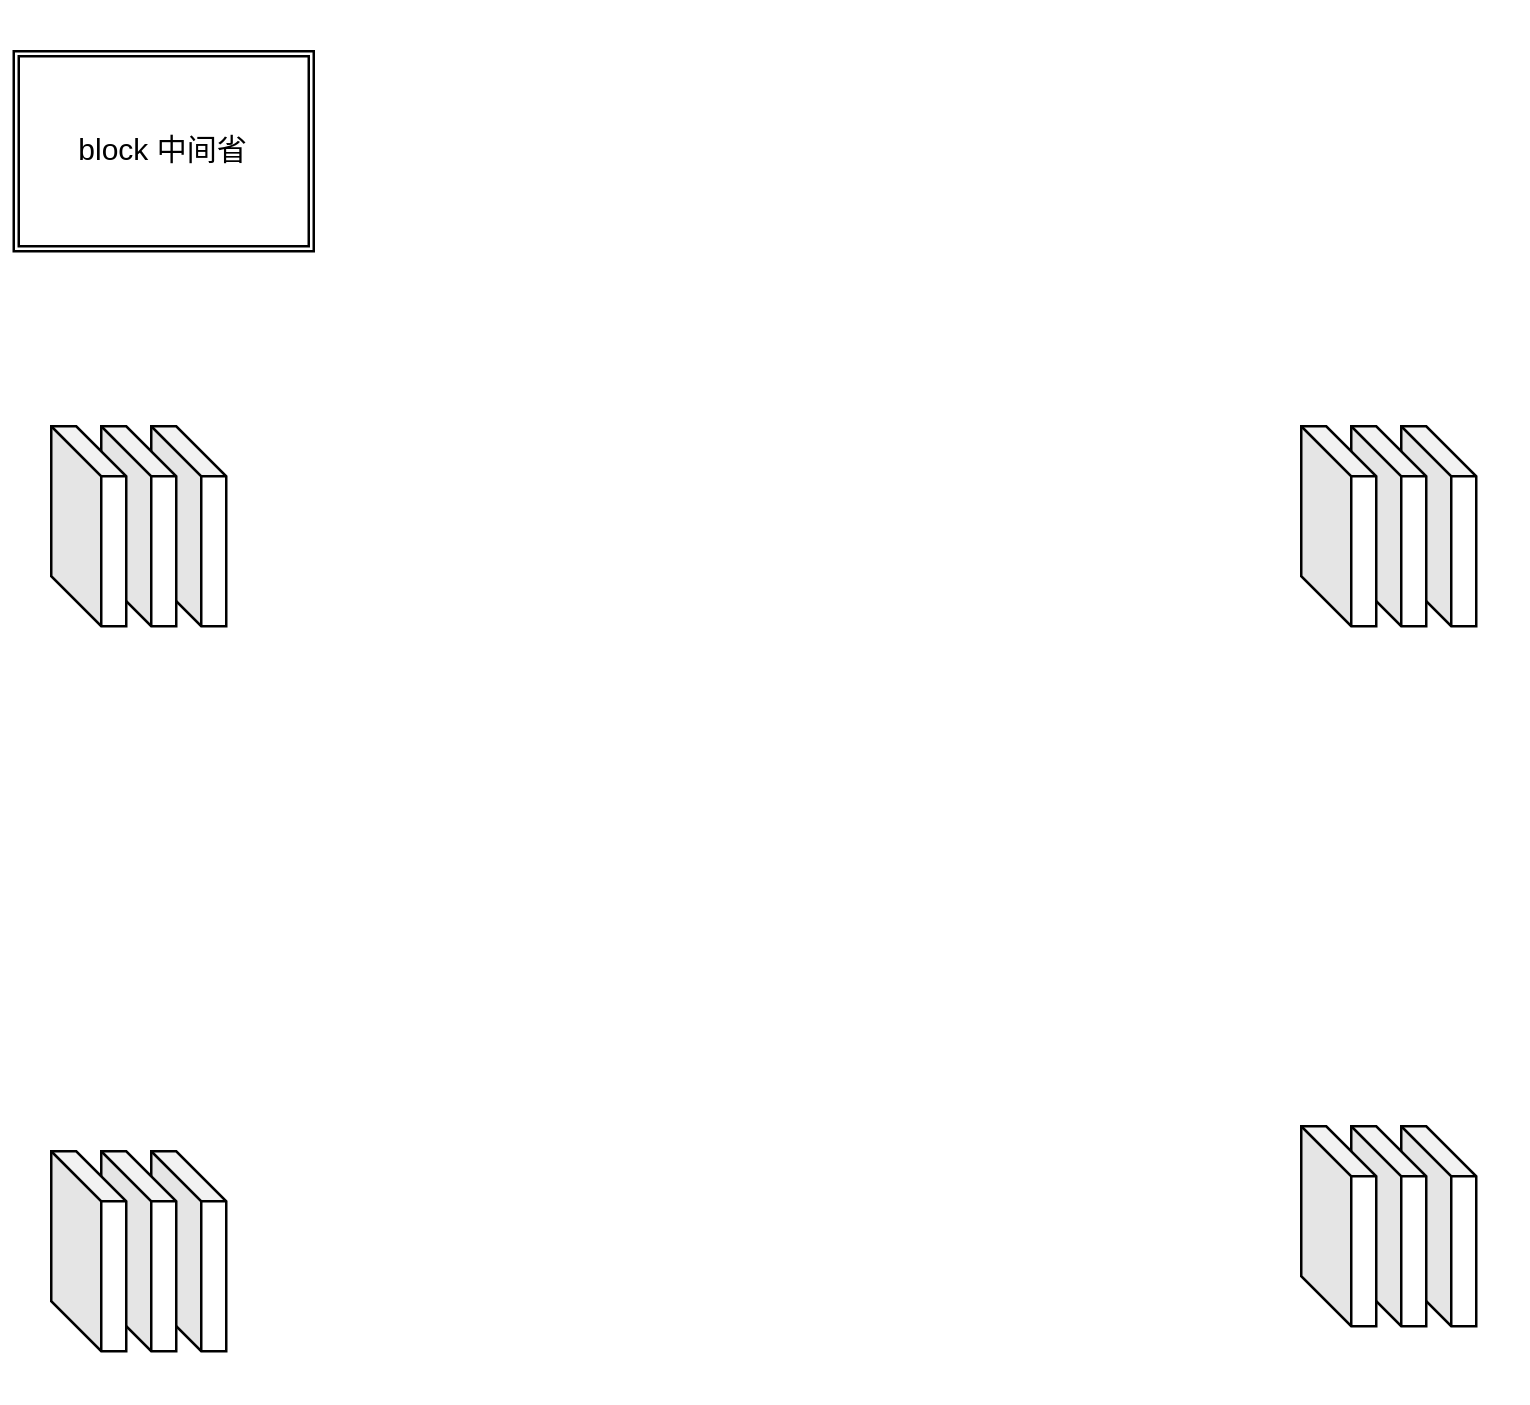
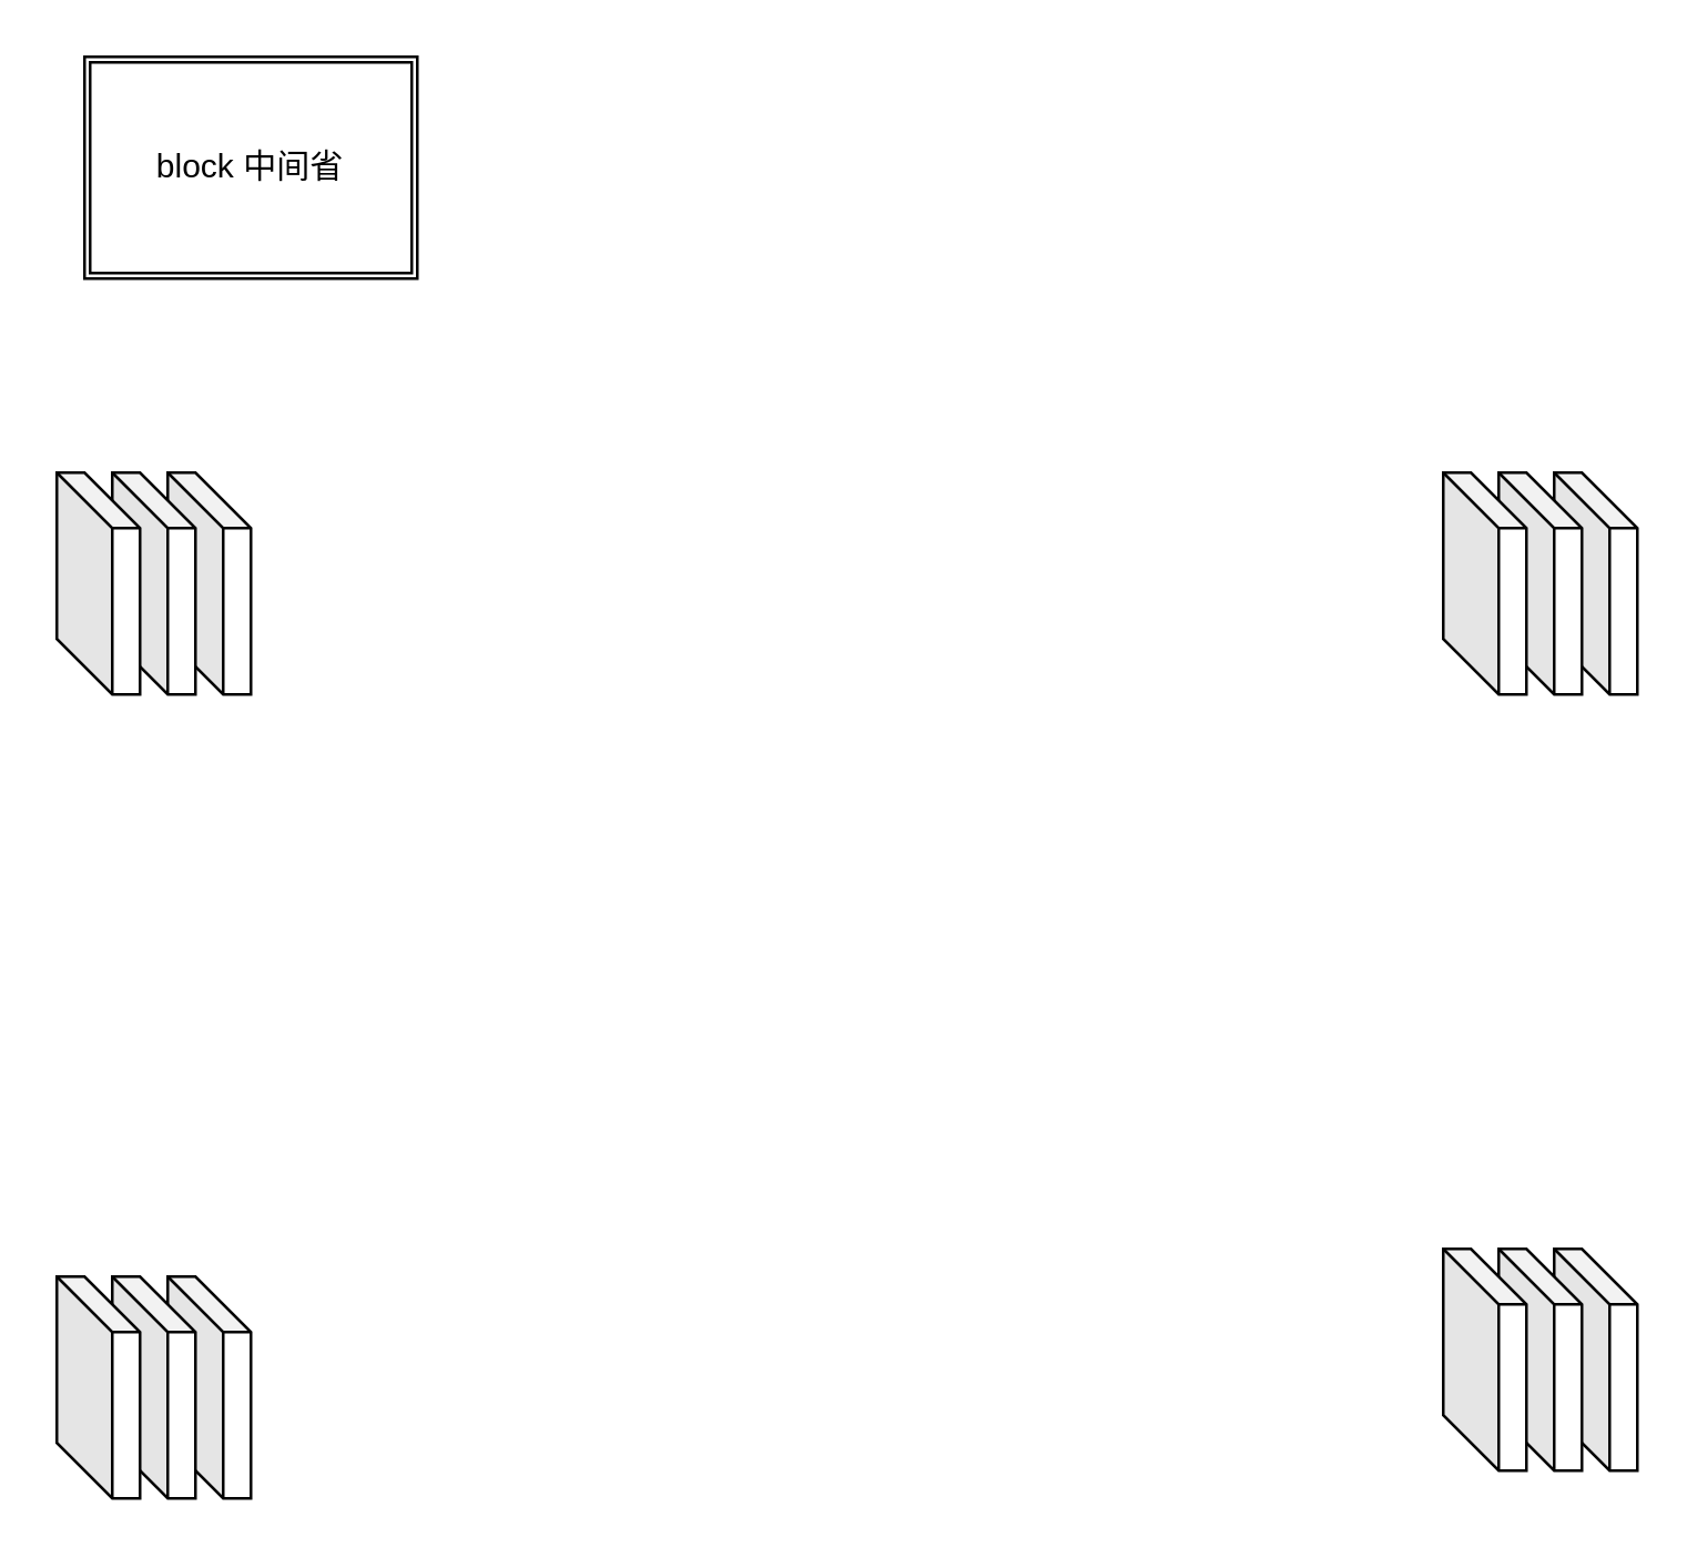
  <mxCell id="0" />
  <mxCell id="1" parent="0" />
  <mxCell id="2" value="" style="shape=cube;whiteSpace=wrap;html=1;boundedLbl=1;backgroundOutline=1;darkOpacity=0.05;darkOpacity2=0.1;" vertex="1" parent="1"><mxGeometry x="60" y="170" width="30" height="80" as="geometry" /></mxCell>
  <mxCell id="3" value="" style="shape=cube;whiteSpace=wrap;html=1;boundedLbl=1;backgroundOutline=1;darkOpacity=0.05;darkOpacity2=0.1;" vertex="1" parent="1"><mxGeometry x="40" y="170" width="30" height="80" as="geometry" /></mxCell>
  <mxCell id="4" value="" style="shape=cube;whiteSpace=wrap;html=1;boundedLbl=1;backgroundOutline=1;darkOpacity=0.05;darkOpacity2=0.1;" vertex="1" parent="1"><mxGeometry x="20" y="170" width="30" height="80" as="geometry" /></mxCell>
- <mxCell id="5" value="block 中间省" style="shape=ext;double=1;rounded=0;whiteSpace=wrap;html=1;" vertex="1" parent="1"><mxGeometry x="5" y="20" width="120" height="80" as="geometry" /></mxCell>
+ <mxCell id="5" value="block 中间省" style="shape=ext;double=1;rounded=0;whiteSpace=wrap;html=1;" vertex="1" parent="1"><mxGeometry x="30" y="20" width="120" height="80" as="geometry" /></mxCell>
  <mxCell id="6" value="" style="shape=cube;whiteSpace=wrap;html=1;boundedLbl=1;backgroundOutline=1;darkOpacity=0.05;darkOpacity2=0.1;" vertex="1" parent="1"><mxGeometry x="60" y="460" width="30" height="80" as="geometry" /></mxCell>
  <mxCell id="7" value="" style="shape=cube;whiteSpace=wrap;html=1;boundedLbl=1;backgroundOutline=1;darkOpacity=0.05;darkOpacity2=0.1;" vertex="1" parent="1"><mxGeometry x="40" y="460" width="30" height="80" as="geometry" /></mxCell>
  <mxCell id="8" value="" style="shape=cube;whiteSpace=wrap;html=1;boundedLbl=1;backgroundOutline=1;darkOpacity=0.05;darkOpacity2=0.1;" vertex="1" parent="1"><mxGeometry x="20" y="460" width="30" height="80" as="geometry" /></mxCell>
  <mxCell id="9" value="" style="shape=cube;whiteSpace=wrap;html=1;boundedLbl=1;backgroundOutline=1;darkOpacity=0.05;darkOpacity2=0.1;" vertex="1" parent="1"><mxGeometry x="560" y="170" width="30" height="80" as="geometry" /></mxCell>
  <mxCell id="10" value="" style="shape=cube;whiteSpace=wrap;html=1;boundedLbl=1;backgroundOutline=1;darkOpacity=0.05;darkOpacity2=0.1;" vertex="1" parent="1"><mxGeometry x="540" y="170" width="30" height="80" as="geometry" /></mxCell>
  <mxCell id="11" value="" style="shape=cube;whiteSpace=wrap;html=1;boundedLbl=1;backgroundOutline=1;darkOpacity=0.05;darkOpacity2=0.1;" vertex="1" parent="1"><mxGeometry x="520" y="170" width="30" height="80" as="geometry" /></mxCell>
  <mxCell id="12" value="" style="shape=cube;whiteSpace=wrap;html=1;boundedLbl=1;backgroundOutline=1;darkOpacity=0.05;darkOpacity2=0.1;" vertex="1" parent="1"><mxGeometry x="560" y="450" width="30" height="80" as="geometry" /></mxCell>
  <mxCell id="13" value="" style="shape=cube;whiteSpace=wrap;html=1;boundedLbl=1;backgroundOutline=1;darkOpacity=0.05;darkOpacity2=0.1;" vertex="1" parent="1"><mxGeometry x="540" y="450" width="30" height="80" as="geometry" /></mxCell>
  <mxCell id="14" value="" style="shape=cube;whiteSpace=wrap;html=1;boundedLbl=1;backgroundOutline=1;darkOpacity=0.05;darkOpacity2=0.1;" vertex="1" parent="1"><mxGeometry x="520" y="450" width="30" height="80" as="geometry" /></mxCell>
